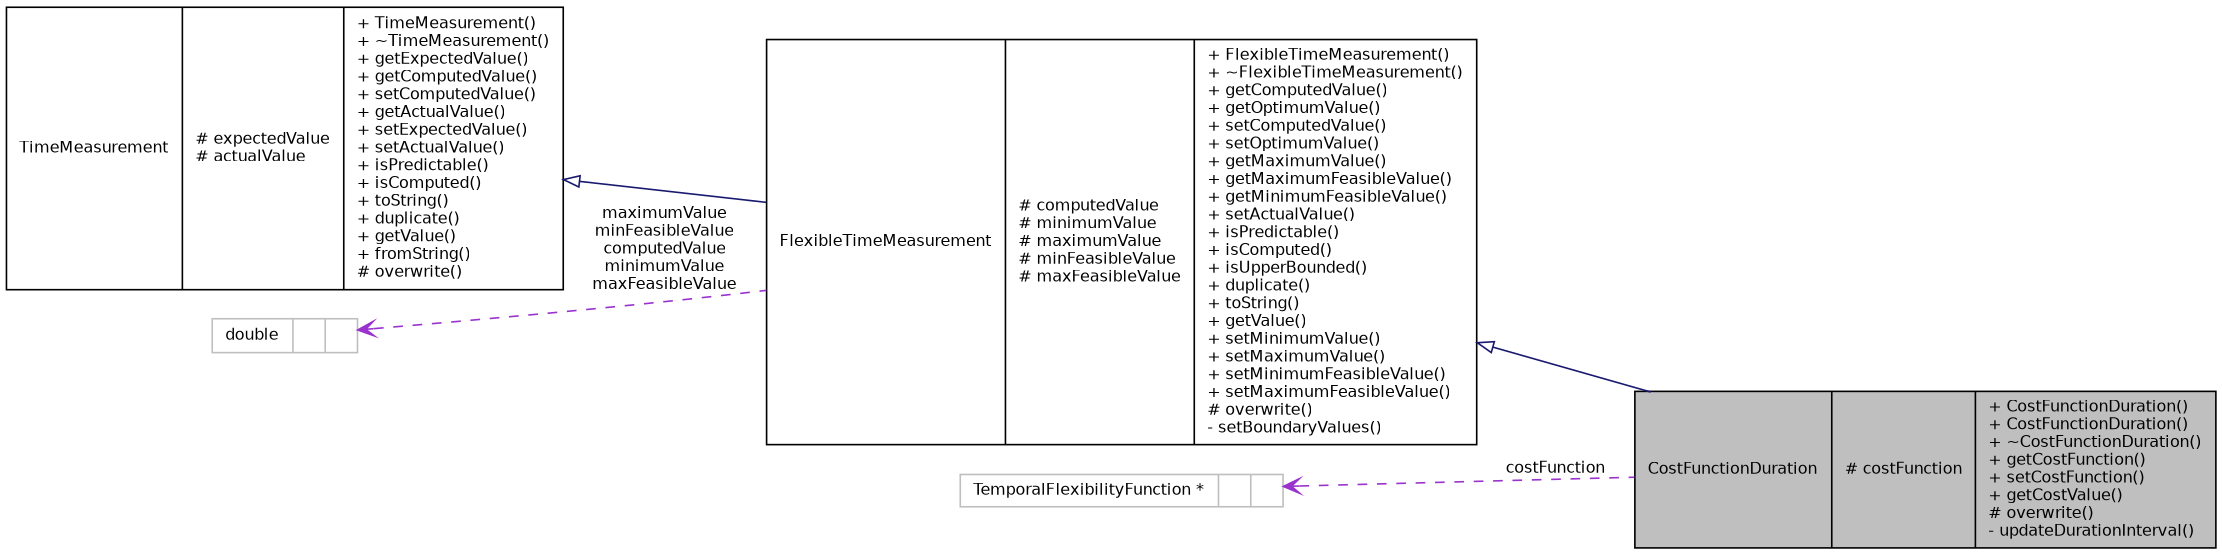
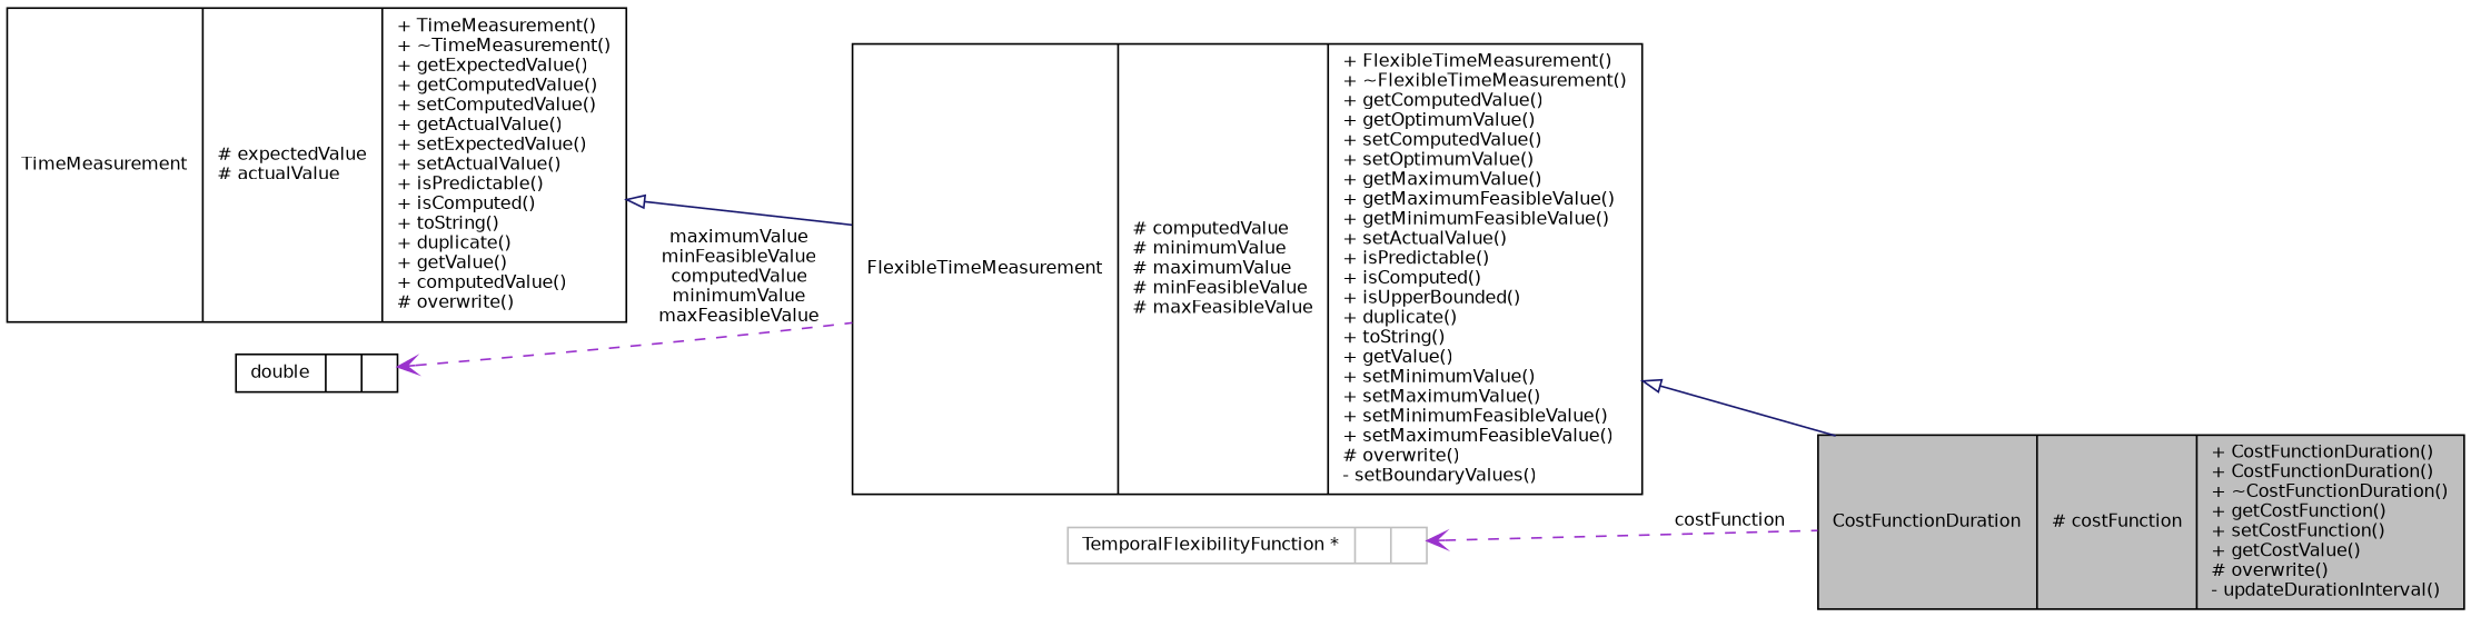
  digraph {
    fontname="DejaVu Sans"
    rankdir=LR
    node [color=black fillcolor=white fontname="DejaVu Sans" fontsize=10 shape=record style=filled]
    edge [arrowtail=empty color=midnightblue dir=back fontname="DejaVu Sans" fontsize=10 labelfontname="FreeSans.ttf" labelfontsize=10 style=solid]
    n1 [fillcolor=grey75 fontcolor=black height=0.2 label="{CostFunctionDuration\n|# costFunction\l|+ CostFunctionDuration()\l+ CostFunctionDuration()\l+ ~CostFunctionDuration()\l+ getCostFunction()\l+ setCostFunction()\l+ getCostValue()\l# overwrite()\l- updateDurationInterval()\l}" width=0.4]
    n2 [height=0.2 label="{FlexibleTimeMeasurement\n|# computedValue\l# minimumValue\l# maximumValue\l# minFeasibleValue\l# maxFeasibleValue\l|+ FlexibleTimeMeasurement()\l+ ~FlexibleTimeMeasurement()\l+ getComputedValue()\l+ getOptimumValue()\l+ setComputedValue()\l+ setOptimumValue()\l+ getMaximumValue()\l+ getMaximumFeasibleValue()\l+ getMinimumFeasibleValue()\l+ setActualValue()\l+ isPredictable()\l+ isComputed()\l+ isUpperBounded()\l+ duplicate()\l+ toString()\l+ getValue()\l+ setMinimumValue()\l+ setMaximumValue()\l+ setMinimumFeasibleValue()\l+ setMaximumFeasibleValue()\l# overwrite()\l- setBoundaryValues()\l}" width=0.4]
-   n3 [height=0.2 label="{TimeMeasurement\n|# expectedValue\l# actualValue\l|+ TimeMeasurement()\l+ ~TimeMeasurement()\l+ getExpectedValue()\l+ getComputedValue()\l+ setComputedValue()\l+ getActualValue()\l+ setExpectedValue()\l+ setActualValue()\l+ isPredictable()\l+ isComputed()\l+ toString()\l+ duplicate()\l+ getValue()\l+ fromString()\l# overwrite()\l}" width=0.4]
-   n4 [color=grey75 height=0.2 label="{double\n||}" width=0.4]
+   n3 [height=0.2 label="{TimeMeasurement\n|# expectedValue\l# actualValue\l|+ TimeMeasurement()\l+ ~TimeMeasurement()\l+ getExpectedValue()\l+ getComputedValue()\l+ setComputedValue()\l+ getActualValue()\l+ setExpectedValue()\l+ setActualValue()\l+ isPredictable()\l+ isComputed()\l+ toString()\l+ duplicate()\l+ getValue()\l+ computedValue()\l# overwrite()\l}" width=0.4]
+   n4 [height=0.2 label="{double\n||}" width=0.4]
    n5 [color=grey75 height=0.2 label="{TemporalFlexibilityFunction *\n||}" width=0.4]
    n2 -> n1
    n3 -> n2
    n4 -> n2 [arrowtail=open color=darkorchid3 label="maximumValue\nminFeasibleValue\ncomputedValue\nminimumValue\nmaxFeasibleValue" style=dashed]
    n5 -> n1 [arrowtail=open color=darkorchid3 label=costFunction style=dashed]
  }
